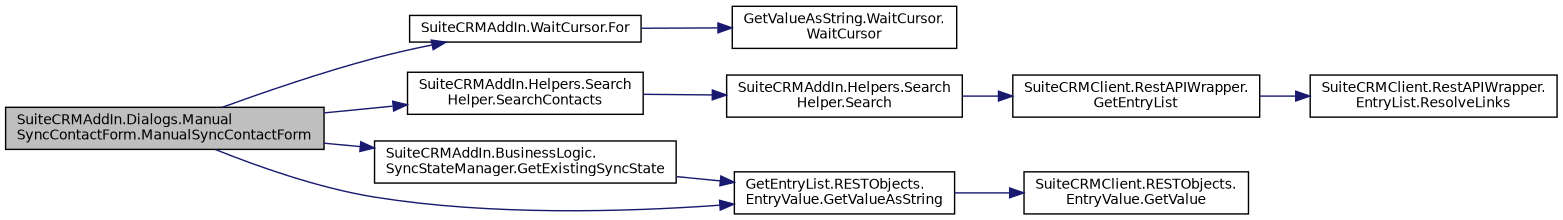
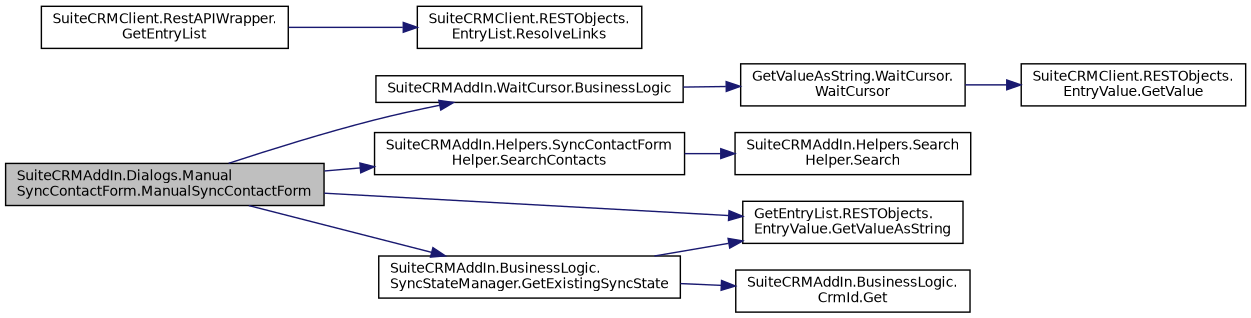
  digraph {
    rankdir=LR
    node [color=black fillcolor=white fontname=Helvetica fontsize=10 shape=record style=filled]
    edge [color=midnightblue fontname=Helvetica fontsize=10 labelfontname=Helvetica labelfontsize=10 style=solid]
    n1 [fillcolor=grey75 fontcolor=black height=0.2 label="SuiteCRMAddIn.Dialogs.Manual\lSyncContactForm.ManualSyncContactForm" width=0.4]
-   n2 [height=0.2 label="SuiteCRMAddIn.WaitCursor.For" width=0.4]
-   n3 [height=0.2 label="SuiteCRMAddIn.Helpers.Search\lHelper.SearchContacts" width=0.4]
+   n2 [height=0.2 label="SuiteCRMAddIn.WaitCursor.BusinessLogic" width=0.4]
+   n3 [height=0.2 label="SuiteCRMAddIn.Helpers.SyncContactForm\lHelper.SearchContacts" width=0.4]
    n4 [height=0.2 label="SuiteCRMAddIn.BusinessLogic.\lSyncStateManager.GetExistingSyncState" width=0.4]
    n5 [height=0.2 label="GetEntryList.RESTObjects.\lEntryValue.GetValueAsString" width=0.4]
    n6 [height=0.2 label="GetValueAsString.WaitCursor.\lWaitCursor" width=0.4]
    n7 [height=0.2 label="SuiteCRMAddIn.Helpers.Search\lHelper.Search" width=0.4]
+   n8 [height=0.2 label="SuiteCRMAddIn.BusinessLogic.\lCrmId.Get" width=0.4]
    n9 [height=0.2 label="SuiteCRMClient.RESTObjects.\lEntryValue.GetValue" width=0.4]
    n10 [height=0.2 label="SuiteCRMClient.RestAPIWrapper.\lGetEntryList" width=0.4]
-   n11 [height=0.2 label="SuiteCRMClient.RestAPIWrapper.\lEntryList.ResolveLinks" width=0.4]
+   n11 [height=0.2 label="SuiteCRMClient.RESTObjects.\lEntryList.ResolveLinks" width=0.4]
    n1 -> n2
    n1 -> n3
    n1 -> n4
    n1 -> n5
    n2 -> n6
    n3 -> n7
    n4 -> n5
-   n5 -> n9
-   n7 -> n10
+   n4 -> n8
+   n6 -> n9
    n10 -> n11
  }
